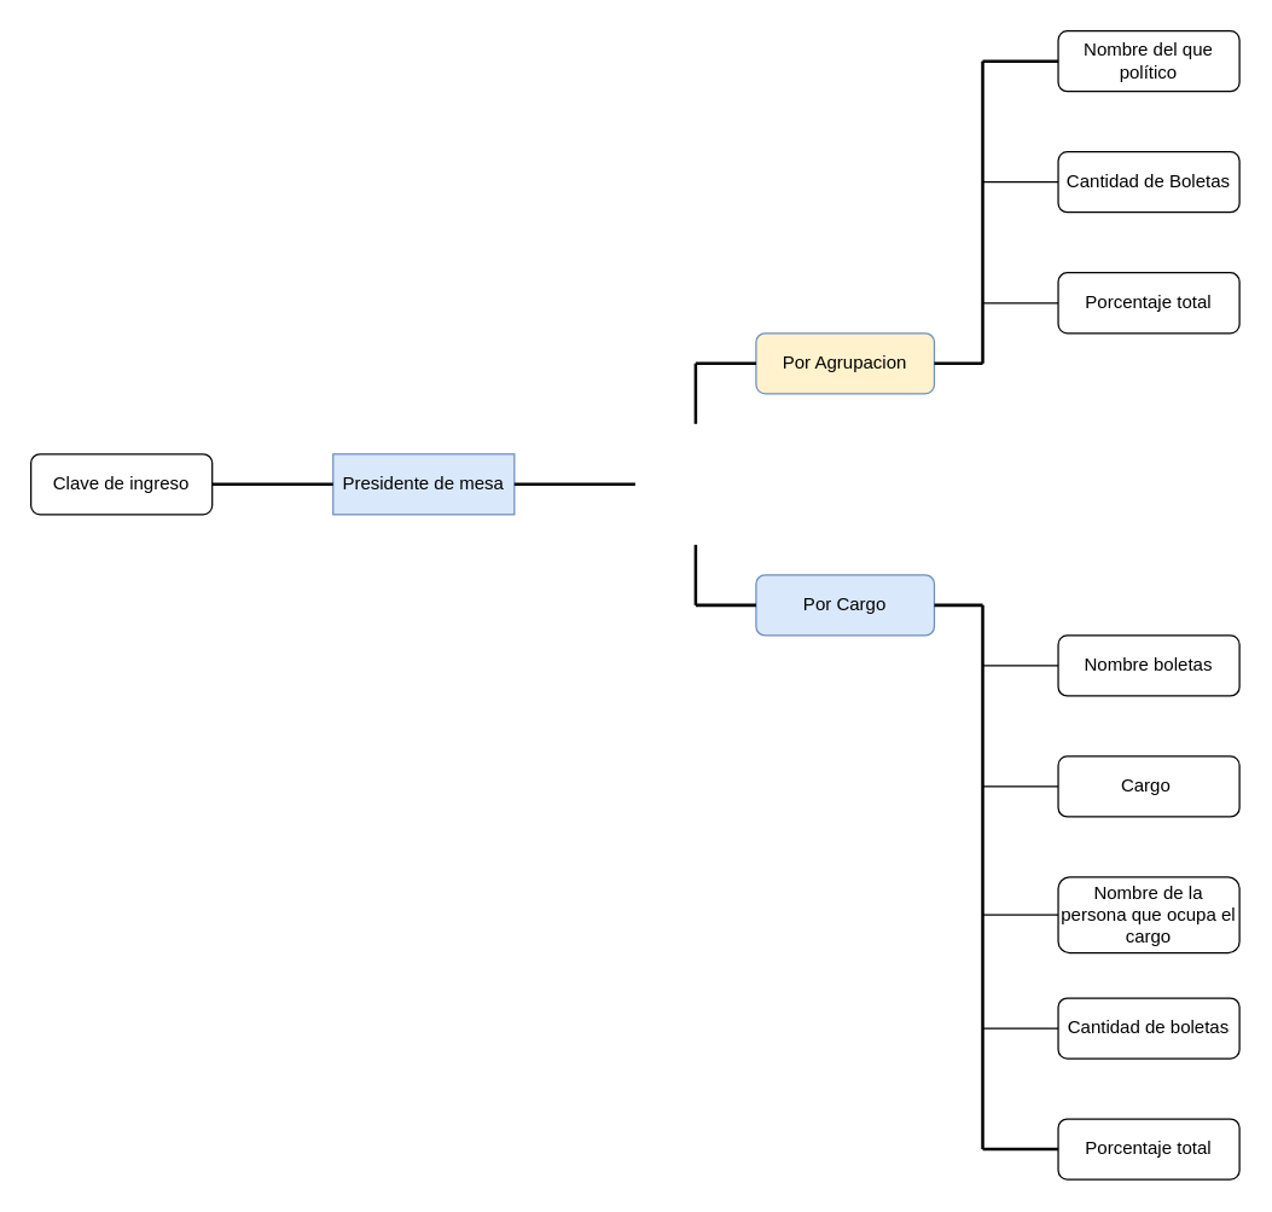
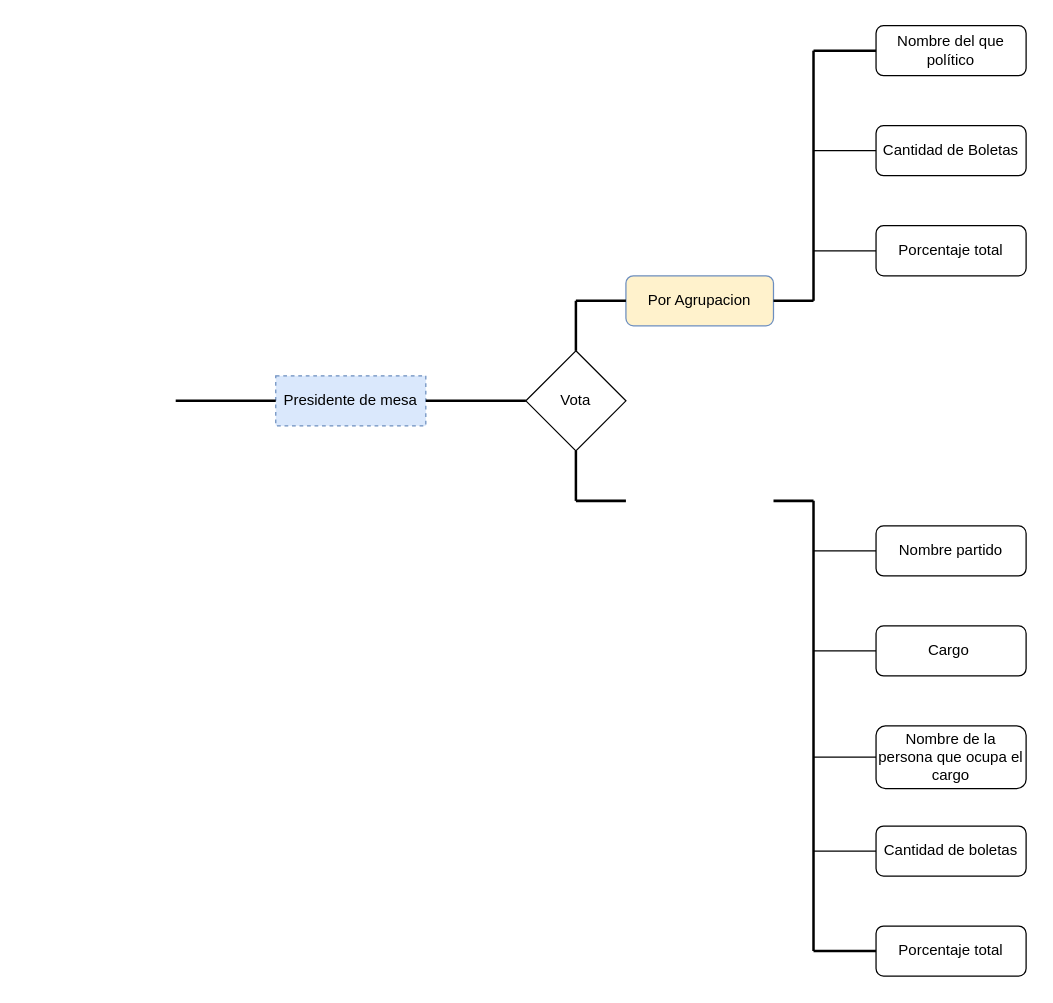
  <mxCell id="0" />
  <mxCell id="1" parent="0" />
- <mxCell id="2" value="Presidente de mesa" style="rounded=0;whiteSpace=wrap;html=1;fillColor=#dae8fc;strokeColor=#6c8ebf;" vertex="1" parent="1"><mxGeometry x="220" y="300" width="120" height="40" as="geometry" /></mxCell>
- <mxCell id="3" value="Clave de ingreso" style="rounded=1;whiteSpace=wrap;html=1;" vertex="1" parent="1"><mxGeometry y="300" width="120" height="40" as="geometry" x="20" /></mxCell>
+ <mxCell id="2" value="Presidente de mesa" style="rounded=0;whiteSpace=wrap;html=1;fillColor=#dae8fc;strokeColor=#6c8ebf;dashed=1;" vertex="1" parent="1"><mxGeometry x="220" y="300" width="120" height="40" as="geometry" /></mxCell>
  <mxCell id="4" value="" style="line;strokeWidth=2;html=1;" vertex="1" parent="1"><mxGeometry x="340" y="315" width="80" height="10" as="geometry" /></mxCell>
  <mxCell id="5" value="" style="line;strokeWidth=2;direction=west;html=1;" vertex="1" parent="1"><mxGeometry x="140" y="315" width="80" height="10" as="geometry" /></mxCell>
- <mxCell id="7" value="Por Cargo" style="rounded=1;whiteSpace=wrap;html=1;fillColor=#dae8fc;strokeColor=#6c8ebf;" vertex="1" parent="1"><mxGeometry x="500" y="380" width="118" height="40" as="geometry" /></mxCell>
+ <mxCell id="6" value="Vota" style="rhombus;whiteSpace=wrap;html=1;" vertex="1" parent="1"><mxGeometry x="420" y="280" width="80" height="80" as="geometry" /></mxCell>
  <mxCell id="8" value="Por Agrupacion" style="rounded=1;whiteSpace=wrap;html=1;fillColor=#fff2cc;strokeColor=#6c8ebf;" vertex="1" parent="1"><mxGeometry x="500" y="220" width="118" height="40" as="geometry" /></mxCell>
  <mxCell id="9" value="" style="line;strokeWidth=2;direction=south;html=1;" vertex="1" parent="1"><mxGeometry x="455" y="240" width="10" height="40" as="geometry" /></mxCell>
  <mxCell id="10" value="" style="line;strokeWidth=2;html=1;" vertex="1" parent="1"><mxGeometry x="460" y="235" width="40" height="10" as="geometry" /></mxCell>
  <mxCell id="11" value="" style="line;strokeWidth=2;direction=south;html=1;" vertex="1" parent="1"><mxGeometry x="455" y="360" width="10" height="40" as="geometry" /></mxCell>
  <mxCell id="12" value="" style="line;strokeWidth=2;html=1;" vertex="1" parent="1"><mxGeometry x="460" y="395" width="40" height="10" as="geometry" /></mxCell>
  <mxCell id="13" value="" style="line;strokeWidth=2;html=1;" vertex="1" parent="1"><mxGeometry x="618" y="235" width="32" height="10" as="geometry" /></mxCell>
  <mxCell id="14" value="" style="line;strokeWidth=2;html=1;" vertex="1" parent="1"><mxGeometry x="618" y="395" width="32" height="10" as="geometry" /></mxCell>
  <mxCell id="15" value="" style="endArrow=none;html=1;rounded=0;entryX=1;entryY=0.5;entryDx=0;entryDy=0;entryPerimeter=0;strokeWidth=2;" edge="1" parent="1" target="13"><mxGeometry width="50" height="50" relative="1" as="geometry"><mxPoint x="650" y="40" as="sourcePoint" /><mxPoint x="460" y="210" as="targetPoint" /></mxGeometry></mxCell>
  <mxCell id="16" value="Cantidad de Boletas" style="rounded=1;whiteSpace=wrap;html=1;" vertex="1" parent="1"><mxGeometry x="700" y="100" width="120" height="40" as="geometry" /></mxCell>
  <mxCell id="17" value="Porcentaje total" style="rounded=1;whiteSpace=wrap;html=1;" vertex="1" parent="1"><mxGeometry x="700" y="180" width="120" height="40" as="geometry" /></mxCell>
  <mxCell id="18" value="Nombre del que político" style="rounded=1;whiteSpace=wrap;html=1;" vertex="1" parent="1"><mxGeometry x="700" y="20" width="120" height="40" as="geometry" /></mxCell>
  <mxCell id="19" value="Nombre de la persona que ocupa el cargo" style="rounded=1;whiteSpace=wrap;html=1;" vertex="1" parent="1"><mxGeometry x="700" y="580" width="120" height="50" as="geometry" /></mxCell>
- <mxCell id="20" value="Nombre boletas" style="rounded=1;whiteSpace=wrap;html=1;" vertex="1" parent="1"><mxGeometry x="700" y="420" width="120" height="40" as="geometry" /></mxCell>
+ <mxCell id="20" value="Nombre partido" style="rounded=1;whiteSpace=wrap;html=1;" vertex="1" parent="1"><mxGeometry x="700" y="420" width="120" height="40" as="geometry" /></mxCell>
  <mxCell id="21" value="Cargo&amp;nbsp;" style="rounded=1;whiteSpace=wrap;html=1;" vertex="1" parent="1"><mxGeometry x="700" y="500" width="120" height="40" as="geometry" /></mxCell>
  <mxCell id="22" value="" style="endArrow=none;html=1;rounded=0;entryX=0;entryY=0.5;entryDx=0;entryDy=0;strokeWidth=2;" edge="1" parent="1" target="18"><mxGeometry width="50" height="50" relative="1" as="geometry"><mxPoint x="650" y="40" as="sourcePoint" /><mxPoint x="630" y="270" as="targetPoint" /></mxGeometry></mxCell>
  <mxCell id="23" value="" style="endArrow=none;html=1;rounded=0;entryX=0;entryY=0.5;entryDx=0;entryDy=0;" edge="1" parent="1" target="16"><mxGeometry width="50" height="50" relative="1" as="geometry"><mxPoint x="650" y="120" as="sourcePoint" /><mxPoint x="710" y="50" as="targetPoint" /><Array as="points" /></mxGeometry></mxCell>
  <mxCell id="24" value="" style="endArrow=none;html=1;rounded=0;entryX=0;entryY=0.5;entryDx=0;entryDy=0;" edge="1" parent="1" target="17"><mxGeometry width="50" height="50" relative="1" as="geometry"><mxPoint x="650" y="200" as="sourcePoint" /><mxPoint x="720" y="60" as="targetPoint" /></mxGeometry></mxCell>
  <mxCell id="25" value="" style="endArrow=none;html=1;rounded=0;strokeWidth=2;" edge="1" parent="1"><mxGeometry width="50" height="50" relative="1" as="geometry"><mxPoint x="650" y="400" as="sourcePoint" /><mxPoint x="650" y="760" as="targetPoint" /></mxGeometry></mxCell>
  <mxCell id="26" value="" style="endArrow=none;html=1;rounded=0;entryX=0;entryY=0.5;entryDx=0;entryDy=0;" edge="1" parent="1" target="20"><mxGeometry width="50" height="50" relative="1" as="geometry"><mxPoint x="650" y="440" as="sourcePoint" /><mxPoint x="710" y="210" as="targetPoint" /></mxGeometry></mxCell>
  <mxCell id="27" value="" style="endArrow=none;html=1;rounded=0;entryX=0;entryY=0.5;entryDx=0;entryDy=0;" edge="1" parent="1" target="21"><mxGeometry width="50" height="50" relative="1" as="geometry"><mxPoint x="650" y="520" as="sourcePoint" /><mxPoint x="720" y="220" as="targetPoint" /></mxGeometry></mxCell>
  <mxCell id="28" value="" style="endArrow=none;html=1;rounded=0;entryX=0;entryY=0.5;entryDx=0;entryDy=0;" edge="1" parent="1" target="19"><mxGeometry width="50" height="50" relative="1" as="geometry"><mxPoint x="650" y="605" as="sourcePoint" /><mxPoint x="740" y="240" as="targetPoint" /></mxGeometry></mxCell>
  <mxCell id="29" value="Cantidad de boletas" style="rounded=1;whiteSpace=wrap;html=1;" vertex="1" parent="1"><mxGeometry x="700" y="660" width="120" height="40" as="geometry" /></mxCell>
  <mxCell id="30" value="Porcentaje total" style="rounded=1;whiteSpace=wrap;html=1;" vertex="1" parent="1"><mxGeometry x="700" y="740" width="120" height="40" as="geometry" /></mxCell>
  <mxCell id="31" value="" style="endArrow=none;html=1;rounded=0;entryX=0;entryY=0.5;entryDx=0;entryDy=0;" edge="1" parent="1" target="29"><mxGeometry width="50" height="50" relative="1" as="geometry"><mxPoint x="650" y="680" as="sourcePoint" /><mxPoint x="710" y="615" as="targetPoint" /></mxGeometry></mxCell>
  <mxCell id="32" value="" style="endArrow=none;html=1;rounded=0;entryX=0;entryY=0.5;entryDx=0;entryDy=0;strokeWidth=2;" edge="1" parent="1" target="30"><mxGeometry width="50" height="50" relative="1" as="geometry"><mxPoint x="650" y="760" as="sourcePoint" /><mxPoint x="720" y="625" as="targetPoint" /></mxGeometry></mxCell>
